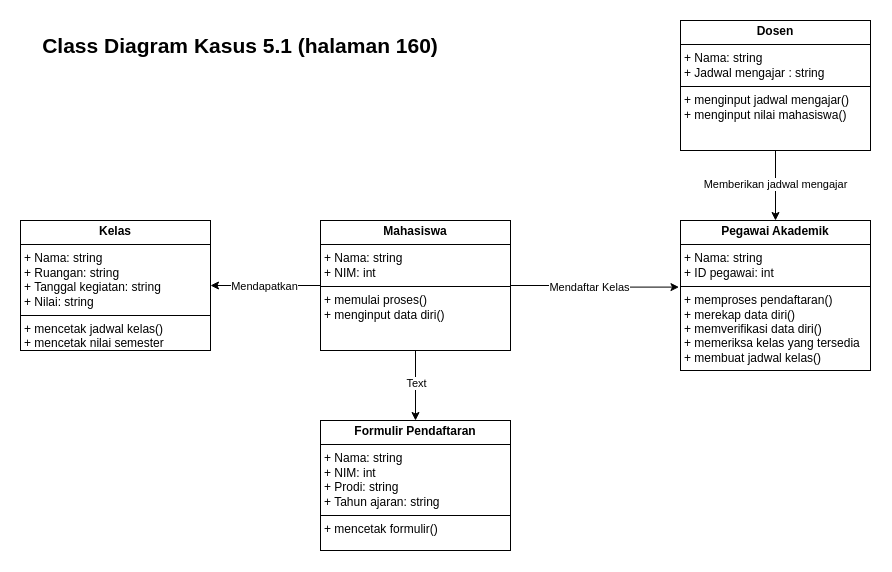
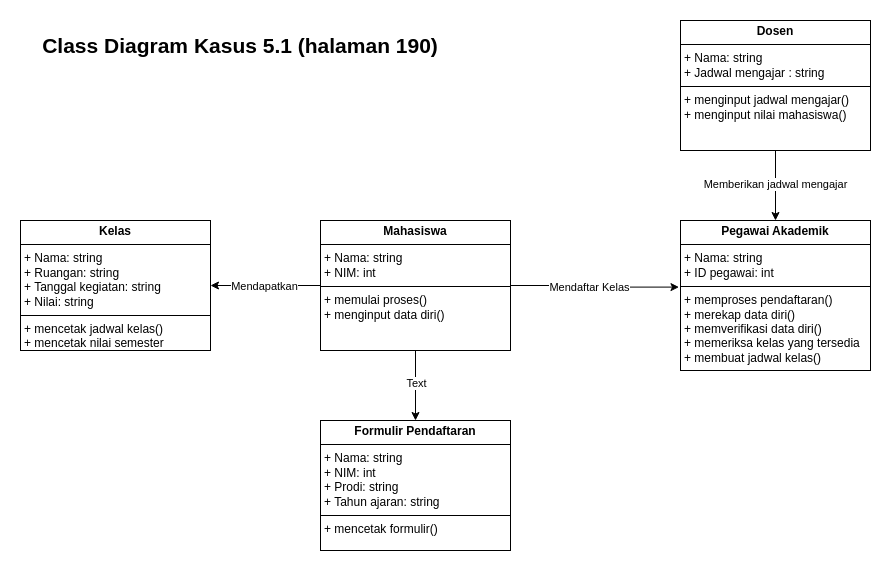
  <mxCell id="0" />
  <mxCell id="1" parent="0" />
  <mxCell id="2" style="edgeStyle=orthogonalEdgeStyle;rounded=0;orthogonalLoop=1;jettySize=auto;html=1;exitX=1;exitY=0.5;exitDx=0;exitDy=0;entryX=-0.008;entryY=0.444;entryDx=0;entryDy=0;entryPerimeter=0;" edge="1" parent="1" source="8" target="9"><mxGeometry relative="1" as="geometry" /></mxCell>
  <mxCell id="3" value="Mendaftar Kelas" style="edgeLabel;html=1;align=center;verticalAlign=middle;resizable=0;points=[];" connectable="0" vertex="1" parent="2"><mxGeometry x="-0.082" y="-1" relative="1" as="geometry"><mxPoint as="offset" /></mxGeometry></mxCell>
  <mxCell id="4" style="edgeStyle=orthogonalEdgeStyle;rounded=0;orthogonalLoop=1;jettySize=auto;html=1;exitX=0;exitY=0.5;exitDx=0;exitDy=0;entryX=1;entryY=0.5;entryDx=0;entryDy=0;" edge="1" parent="1" source="8" target="13"><mxGeometry relative="1" as="geometry" /></mxCell>
  <mxCell id="5" value="Mendapatkan" style="edgeLabel;html=1;align=center;verticalAlign=middle;resizable=0;points=[];" connectable="0" vertex="1" parent="4"><mxGeometry x="0.03" relative="1" as="geometry"><mxPoint as="offset" /></mxGeometry></mxCell>
  <mxCell id="6" style="edgeStyle=orthogonalEdgeStyle;rounded=0;orthogonalLoop=1;jettySize=auto;html=1;exitX=0.5;exitY=1;exitDx=0;exitDy=0;entryX=0.5;entryY=0;entryDx=0;entryDy=0;" edge="1" parent="1" source="8" target="14"><mxGeometry relative="1" as="geometry" /></mxCell>
  <mxCell id="7" value="Text" style="edgeLabel;html=1;align=center;verticalAlign=middle;resizable=0;points=[];" connectable="0" vertex="1" parent="6"><mxGeometry x="-0.076" relative="1" as="geometry"><mxPoint as="offset" /></mxGeometry></mxCell>
  <mxCell id="8" value="&lt;p style=&quot;margin:0px;margin-top:4px;text-align:center;&quot;&gt;&lt;b&gt;Mahasiswa&lt;/b&gt;&lt;/p&gt;&lt;hr size=&quot;1&quot; style=&quot;border-style:solid;&quot;&gt;&lt;p style=&quot;margin:0px;margin-left:4px;&quot;&gt;+ Nama: string&lt;br&gt;+ NIM: int&lt;/p&gt;&lt;hr size=&quot;1&quot; style=&quot;border-style:solid;&quot;&gt;&lt;p style=&quot;margin:0px;margin-left:4px;&quot;&gt;+ memulai proses()&amp;nbsp;&lt;br&gt;+ menginput data diri()&lt;/p&gt;" style="verticalAlign=top;align=left;overflow=fill;html=1;whiteSpace=wrap;" vertex="1" parent="1"><mxGeometry x="320" y="220" width="190" height="130" as="geometry" /></mxCell>
  <mxCell id="9" value="&lt;p style=&quot;margin:0px;margin-top:4px;text-align:center;&quot;&gt;&lt;b&gt;Pegawai Akademik&lt;/b&gt;&lt;/p&gt;&lt;hr size=&quot;1&quot; style=&quot;border-style:solid;&quot;&gt;&lt;p style=&quot;margin:0px;margin-left:4px;&quot;&gt;+ Nama: string&lt;br&gt;+ ID pegawai: int&lt;/p&gt;&lt;hr size=&quot;1&quot; style=&quot;border-style:solid;&quot;&gt;&lt;p style=&quot;margin:0px;margin-left:4px;&quot;&gt;+ memproses pendaftaran()&amp;nbsp;&lt;br&gt;+ merekap data diri()&lt;/p&gt;&lt;p style=&quot;margin:0px;margin-left:4px;&quot;&gt;+ memverifikasi data diri()&lt;/p&gt;&lt;p style=&quot;margin:0px;margin-left:4px;&quot;&gt;+ memeriksa kelas yang tersedia&lt;/p&gt;&lt;p style=&quot;margin:0px;margin-left:4px;&quot;&gt;+ membuat jadwal kelas()&lt;/p&gt;" style="verticalAlign=top;align=left;overflow=fill;html=1;whiteSpace=wrap;" vertex="1" parent="1"><mxGeometry x="680" y="220" width="190" height="150" as="geometry" /></mxCell>
  <mxCell id="10" style="edgeStyle=orthogonalEdgeStyle;rounded=0;orthogonalLoop=1;jettySize=auto;html=1;exitX=0.5;exitY=1;exitDx=0;exitDy=0;entryX=0.5;entryY=0;entryDx=0;entryDy=0;" edge="1" parent="1" source="12" target="9"><mxGeometry relative="1" as="geometry" /></mxCell>
  <mxCell id="11" value="Memberikan jadwal mengajar" style="edgeLabel;html=1;align=center;verticalAlign=middle;resizable=0;points=[];" connectable="0" vertex="1" parent="10"><mxGeometry x="-0.048" y="-1" relative="1" as="geometry"><mxPoint as="offset" /></mxGeometry></mxCell>
  <mxCell id="12" value="&lt;p style=&quot;margin:0px;margin-top:4px;text-align:center;&quot;&gt;&lt;b&gt;Dosen&lt;/b&gt;&lt;/p&gt;&lt;hr size=&quot;1&quot; style=&quot;border-style:solid;&quot;&gt;&lt;p style=&quot;margin:0px;margin-left:4px;&quot;&gt;+ Nama: string&lt;br&gt;+ Jadwal mengajar : string&lt;/p&gt;&lt;hr size=&quot;1&quot; style=&quot;border-style:solid;&quot;&gt;&lt;p style=&quot;margin:0px;margin-left:4px;&quot;&gt;+ menginput jadwal mengajar()&lt;br&gt;+ menginput nilai mahasiswa()&lt;/p&gt;" style="verticalAlign=top;align=left;overflow=fill;html=1;whiteSpace=wrap;" vertex="1" parent="1"><mxGeometry x="680" y="20" width="190" height="130" as="geometry" /></mxCell>
  <mxCell id="13" value="&lt;p style=&quot;margin:0px;margin-top:4px;text-align:center;&quot;&gt;&lt;b&gt;Kelas&lt;/b&gt;&lt;/p&gt;&lt;hr size=&quot;1&quot; style=&quot;border-style:solid;&quot;&gt;&lt;p style=&quot;margin:0px;margin-left:4px;&quot;&gt;+ Nama: string&lt;br&gt;+ Ruangan: string&lt;/p&gt;&lt;p style=&quot;margin:0px;margin-left:4px;&quot;&gt;+ Tanggal kegiatan: string&lt;br&gt;+ Nilai: string&lt;/p&gt;&lt;hr size=&quot;1&quot; style=&quot;border-style:solid;&quot;&gt;&lt;p style=&quot;margin:0px;margin-left:4px;&quot;&gt;+ mencetak jadwal kelas()&lt;/p&gt;&lt;p style=&quot;margin:0px;margin-left:4px;&quot;&gt;+ mencetak nilai semester&lt;/p&gt;" style="verticalAlign=top;align=left;overflow=fill;html=1;whiteSpace=wrap;" vertex="1" parent="1"><mxGeometry x="20" y="220" width="190" height="130" as="geometry" /></mxCell>
  <mxCell id="14" value="&lt;p style=&quot;margin:0px;margin-top:4px;text-align:center;&quot;&gt;&lt;b&gt;Formulir Pendaftaran&lt;/b&gt;&lt;/p&gt;&lt;hr size=&quot;1&quot; style=&quot;border-style:solid;&quot;&gt;&lt;p style=&quot;margin:0px;margin-left:4px;&quot;&gt;+ Nama: string&lt;br&gt;+ NIM: int&lt;br&gt;+ Prodi: string&lt;br&gt;+ Tahun ajaran: string&lt;/p&gt;&lt;hr size=&quot;1&quot; style=&quot;border-style:solid;&quot;&gt;&lt;p style=&quot;margin:0px;margin-left:4px;&quot;&gt;+ mencetak formulir()&lt;/p&gt;" style="verticalAlign=top;align=left;overflow=fill;html=1;whiteSpace=wrap;" vertex="1" parent="1"><mxGeometry x="320" y="420" width="190" height="130" as="geometry" /></mxCell>
- <mxCell id="15" value="Class Diagram Kasus 5.1 (halaman 160)" style="text;html=1;align=center;verticalAlign=middle;whiteSpace=wrap;rounded=0;fontSize=21;fontStyle=1" vertex="1" parent="1"><mxGeometry x="20" y="30" width="440" height="30" as="geometry" /></mxCell>
+ <mxCell id="15" value="Class Diagram Kasus 5.1 (halaman 190)" style="text;html=1;align=center;verticalAlign=middle;whiteSpace=wrap;rounded=0;fontSize=21;fontStyle=1" vertex="1" parent="1"><mxGeometry x="20" y="30" width="440" height="30" as="geometry" /></mxCell>
